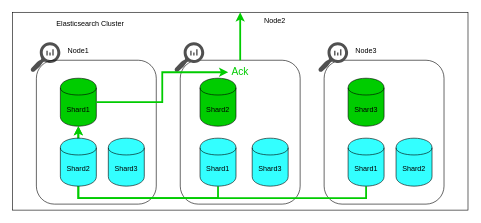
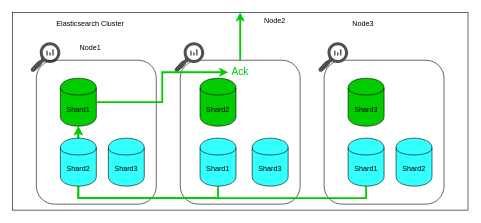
  <mxCell id="0" />
  <mxCell id="1" parent="0" />
  <mxCell id="2" value="" style="rounded=0;whiteSpace=wrap;html=1;fillColor=none;" vertex="1" parent="1"><mxGeometry x="20" y="20" width="760" height="330" as="geometry" /></mxCell>
  <mxCell id="3" value="" style="pointerEvents=1;shadow=0;dashed=0;html=1;strokeColor=none;labelPosition=center;verticalLabelPosition=bottom;verticalAlign=top;align=center;fillColor=#505050;shape=mxgraph.mscae.oms.log_search" vertex="1" parent="1"><mxGeometry x="50" y="70" width="50" height="50" as="geometry" /></mxCell>
  <mxCell id="4" value="" style="rounded=1;whiteSpace=wrap;html=1;fillColor=none;" vertex="1" parent="1"><mxGeometry x="60" y="100" width="200" height="240" as="geometry" /></mxCell>
  <mxCell id="5" value="" style="rounded=1;whiteSpace=wrap;html=1;fillColor=none;" vertex="1" parent="1"><mxGeometry x="300" y="100" width="200" height="240" as="geometry" /></mxCell>
  <mxCell id="6" value="" style="rounded=1;whiteSpace=wrap;html=1;fillColor=none;" vertex="1" parent="1"><mxGeometry x="540" y="100" width="200" height="240" as="geometry" /></mxCell>
  <mxCell id="7" value="" style="pointerEvents=1;shadow=0;dashed=0;html=1;strokeColor=none;labelPosition=center;verticalLabelPosition=bottom;verticalAlign=top;align=center;fillColor=#505050;shape=mxgraph.mscae.oms.log_search" vertex="1" parent="1"><mxGeometry x="290" y="70" width="50" height="50" as="geometry" /></mxCell>
  <mxCell id="8" value="" style="pointerEvents=1;shadow=0;dashed=0;html=1;strokeColor=none;labelPosition=center;verticalLabelPosition=bottom;verticalAlign=top;align=center;fillColor=#505050;shape=mxgraph.mscae.oms.log_search" vertex="1" parent="1"><mxGeometry x="530" y="70" width="50" height="50" as="geometry" /></mxCell>
  <mxCell id="9" style="edgeStyle=orthogonalEdgeStyle;rounded=0;orthogonalLoop=1;jettySize=auto;html=1;entryX=0.5;entryY=1;entryDx=0;entryDy=0;strokeColor=#00CC00;strokeWidth=3;exitX=0.5;exitY=1;exitDx=0;exitDy=0;startArrow=classic;startFill=1;endArrow=none;endFill=0;" edge="1" parent="1" source="11" target="12"><mxGeometry relative="1" as="geometry"><Array as="points"><mxPoint x="130" y="330" /><mxPoint x="363" y="330" /></Array></mxGeometry></mxCell>
  <mxCell id="10" style="edgeStyle=orthogonalEdgeStyle;rounded=0;orthogonalLoop=1;jettySize=auto;html=1;entryX=0.5;entryY=1;entryDx=0;entryDy=0;strokeColor=#00CC00;strokeWidth=3;exitX=0.5;exitY=1;exitDx=0;exitDy=0;startArrow=classic;startFill=1;endArrow=none;endFill=0;" edge="1" parent="1" source="11" target="13"><mxGeometry relative="1" as="geometry" /></mxCell>
  <mxCell id="11" value="Shard1" style="shape=cylinder;whiteSpace=wrap;html=1;boundedLbl=1;backgroundOutline=1;fillColor=#00CC00;" vertex="1" parent="1"><mxGeometry x="100" y="130" width="60" height="80" as="geometry" /></mxCell>
  <mxCell id="12" value="Shard1" style="shape=cylinder;whiteSpace=wrap;html=1;boundedLbl=1;backgroundOutline=1;fillColor=#33FFFF;" vertex="1" parent="1"><mxGeometry x="333" y="230" width="60" height="80" as="geometry" /></mxCell>
  <mxCell id="13" value="Shard1" style="shape=cylinder;whiteSpace=wrap;html=1;boundedLbl=1;backgroundOutline=1;fillColor=#33FFFF;" vertex="1" parent="1"><mxGeometry x="580" y="230" width="60" height="80" as="geometry" /></mxCell>
  <mxCell id="14" value="Shard2" style="shape=cylinder;whiteSpace=wrap;html=1;boundedLbl=1;backgroundOutline=1;fillColor=#33FFFF;" vertex="1" parent="1"><mxGeometry x="100" y="230" width="60" height="80" as="geometry" /></mxCell>
  <mxCell id="15" value="Shard2" style="shape=cylinder;whiteSpace=wrap;html=1;boundedLbl=1;backgroundOutline=1;fillColor=#00CC00;" vertex="1" parent="1"><mxGeometry x="333" y="130" width="60" height="80" as="geometry" /></mxCell>
  <mxCell id="16" value="Shard2" style="shape=cylinder;whiteSpace=wrap;html=1;boundedLbl=1;backgroundOutline=1;fillColor=#33FFFF;" vertex="1" parent="1"><mxGeometry x="660" y="230" width="60" height="80" as="geometry" /></mxCell>
  <mxCell id="17" value="Shard3" style="shape=cylinder;whiteSpace=wrap;html=1;boundedLbl=1;backgroundOutline=1;fillColor=#33FFFF;" vertex="1" parent="1"><mxGeometry x="180" y="230" width="60" height="80" as="geometry" /></mxCell>
  <mxCell id="18" value="Shard3" style="shape=cylinder;whiteSpace=wrap;html=1;boundedLbl=1;backgroundOutline=1;fillColor=#33FFFF;" vertex="1" parent="1"><mxGeometry x="420" y="230" width="60" height="80" as="geometry" /></mxCell>
  <mxCell id="19" value="Shard3" style="shape=cylinder;whiteSpace=wrap;html=1;boundedLbl=1;backgroundOutline=1;fillColor=#00CC00;" vertex="1" parent="1"><mxGeometry x="580" y="130" width="60" height="80" as="geometry" /></mxCell>
  <mxCell id="20" value="Elasticsearch Cluster" style="text;html=1;strokeColor=none;fillColor=none;align=center;verticalAlign=middle;whiteSpace=wrap;rounded=0;" vertex="1" parent="1"><mxGeometry x="90" y="30" width="120" height="20" as="geometry" /></mxCell>
- <mxCell id="21" value="Node1" style="text;html=1;strokeColor=none;fillColor=none;align=center;verticalAlign=middle;whiteSpace=wrap;rounded=0;" vertex="1" parent="1"><mxGeometry x="110" y="75" width="40" height="20" as="geometry" /></mxCell>
+ <mxCell id="21" value="Node1" style="text;html=1;strokeColor=none;fillColor=none;align=center;verticalAlign=middle;whiteSpace=wrap;rounded=0;" vertex="1" parent="1"><mxGeometry x="130" y="70" width="40" height="20" as="geometry" /></mxCell>
  <mxCell id="22" value="Node2" style="text;html=1;strokeColor=none;fillColor=none;align=center;verticalAlign=middle;whiteSpace=wrap;rounded=0;" vertex="1" parent="1"><mxGeometry x="438" y="25" width="40" height="20" as="geometry" /></mxCell>
- <mxCell id="23" value="Node3" style="text;html=1;strokeColor=none;fillColor=none;align=center;verticalAlign=middle;whiteSpace=wrap;rounded=0;" vertex="1" parent="1"><mxGeometry x="590" y="75" width="40" height="20" as="geometry" /></mxCell>
+ <mxCell id="23" value="Node3" style="text;html=1;strokeColor=none;fillColor=none;align=center;verticalAlign=middle;whiteSpace=wrap;rounded=0;" vertex="1" parent="1"><mxGeometry x="585" y="30" width="40" height="20" as="geometry" /></mxCell>
  <mxCell id="24" value="" style="endArrow=none;html=1;strokeColor=#00CC00;strokeWidth=3;exitX=0.5;exitY=0;exitDx=0;exitDy=0;startArrow=classic;startFill=1;endFill=0;" edge="1" parent="1" source="2" target="5"><mxGeometry width="50" height="50" relative="1" as="geometry"><mxPoint x="410" y="145" as="sourcePoint" /><mxPoint x="460" y="95" as="targetPoint" /></mxGeometry></mxCell>
  <mxCell id="25" style="edgeStyle=orthogonalEdgeStyle;rounded=0;orthogonalLoop=1;jettySize=auto;html=1;strokeColor=#00CC00;strokeWidth=3;startArrow=classic;startFill=1;endArrow=none;endFill=0;" edge="1" parent="1" source="26" target="11"><mxGeometry relative="1" as="geometry" /></mxCell>
  <mxCell id="26" value="&lt;font style=&quot;font-size: 17px&quot;&gt;Ack&lt;/font&gt;" style="text;html=1;strokeColor=none;fillColor=none;align=center;verticalAlign=middle;whiteSpace=wrap;rounded=0;fontColor=#00CC00;" vertex="1" parent="1"><mxGeometry x="380" y="100" width="40" height="40" as="geometry" /></mxCell>
